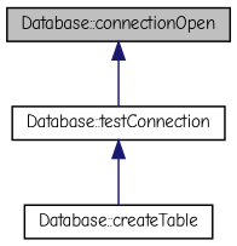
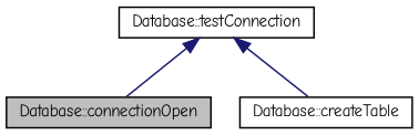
  digraph {
    fontname="Comic Neue"
    rankdir=TB
    node [color=black fillcolor=white fontname="Comic Neue" fontsize=10 shape=record style=filled]
    edge [color=midnightblue dir=back fontname="Comic Neue" fontsize=10 labelfontname=Helvetica labelfontsize=10 style=solid]
    n1 [fillcolor=grey75 fontcolor=black height=0.2 label="Database::connectionOpen" width=0.4]
    n2 [height=0.2 label="Database::testConnection" width=0.4]
    n3 [height=0.2 label="Database::createTable" width=0.4]
-   n1 -> n2
+   n2 -> n1
    n2 -> n3
  }
